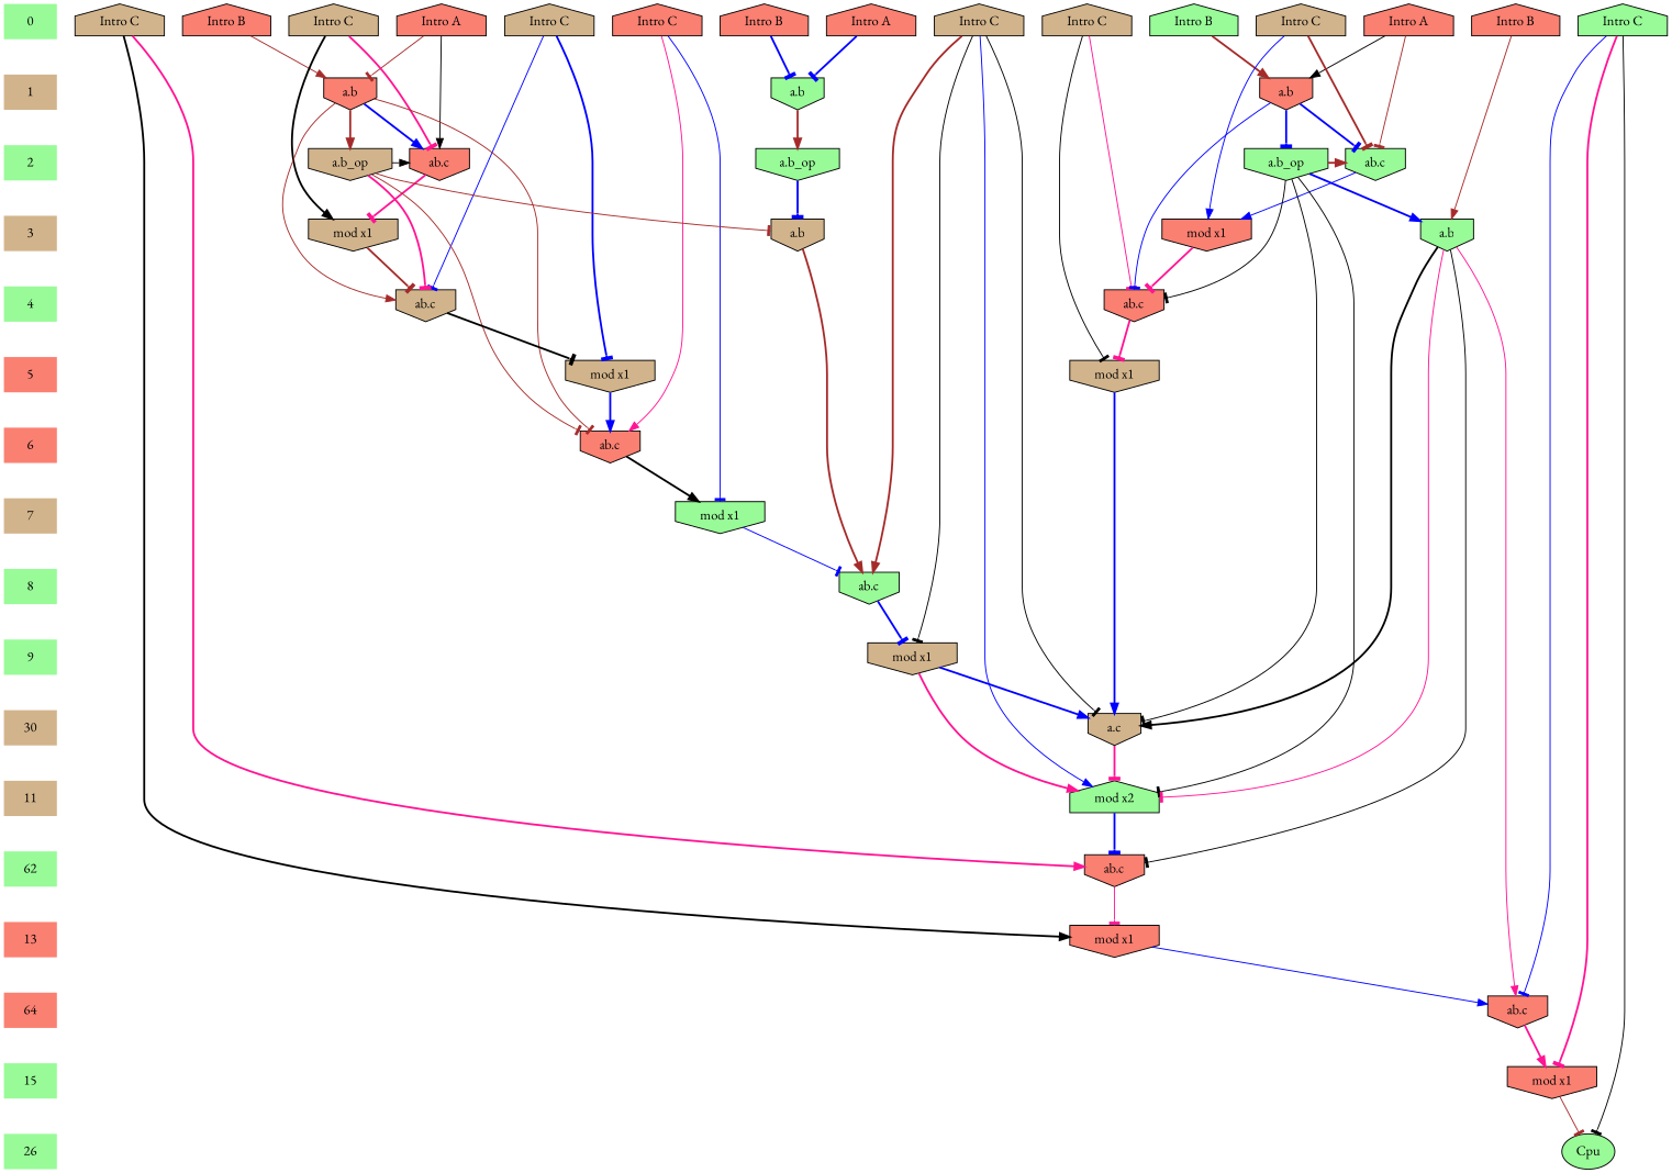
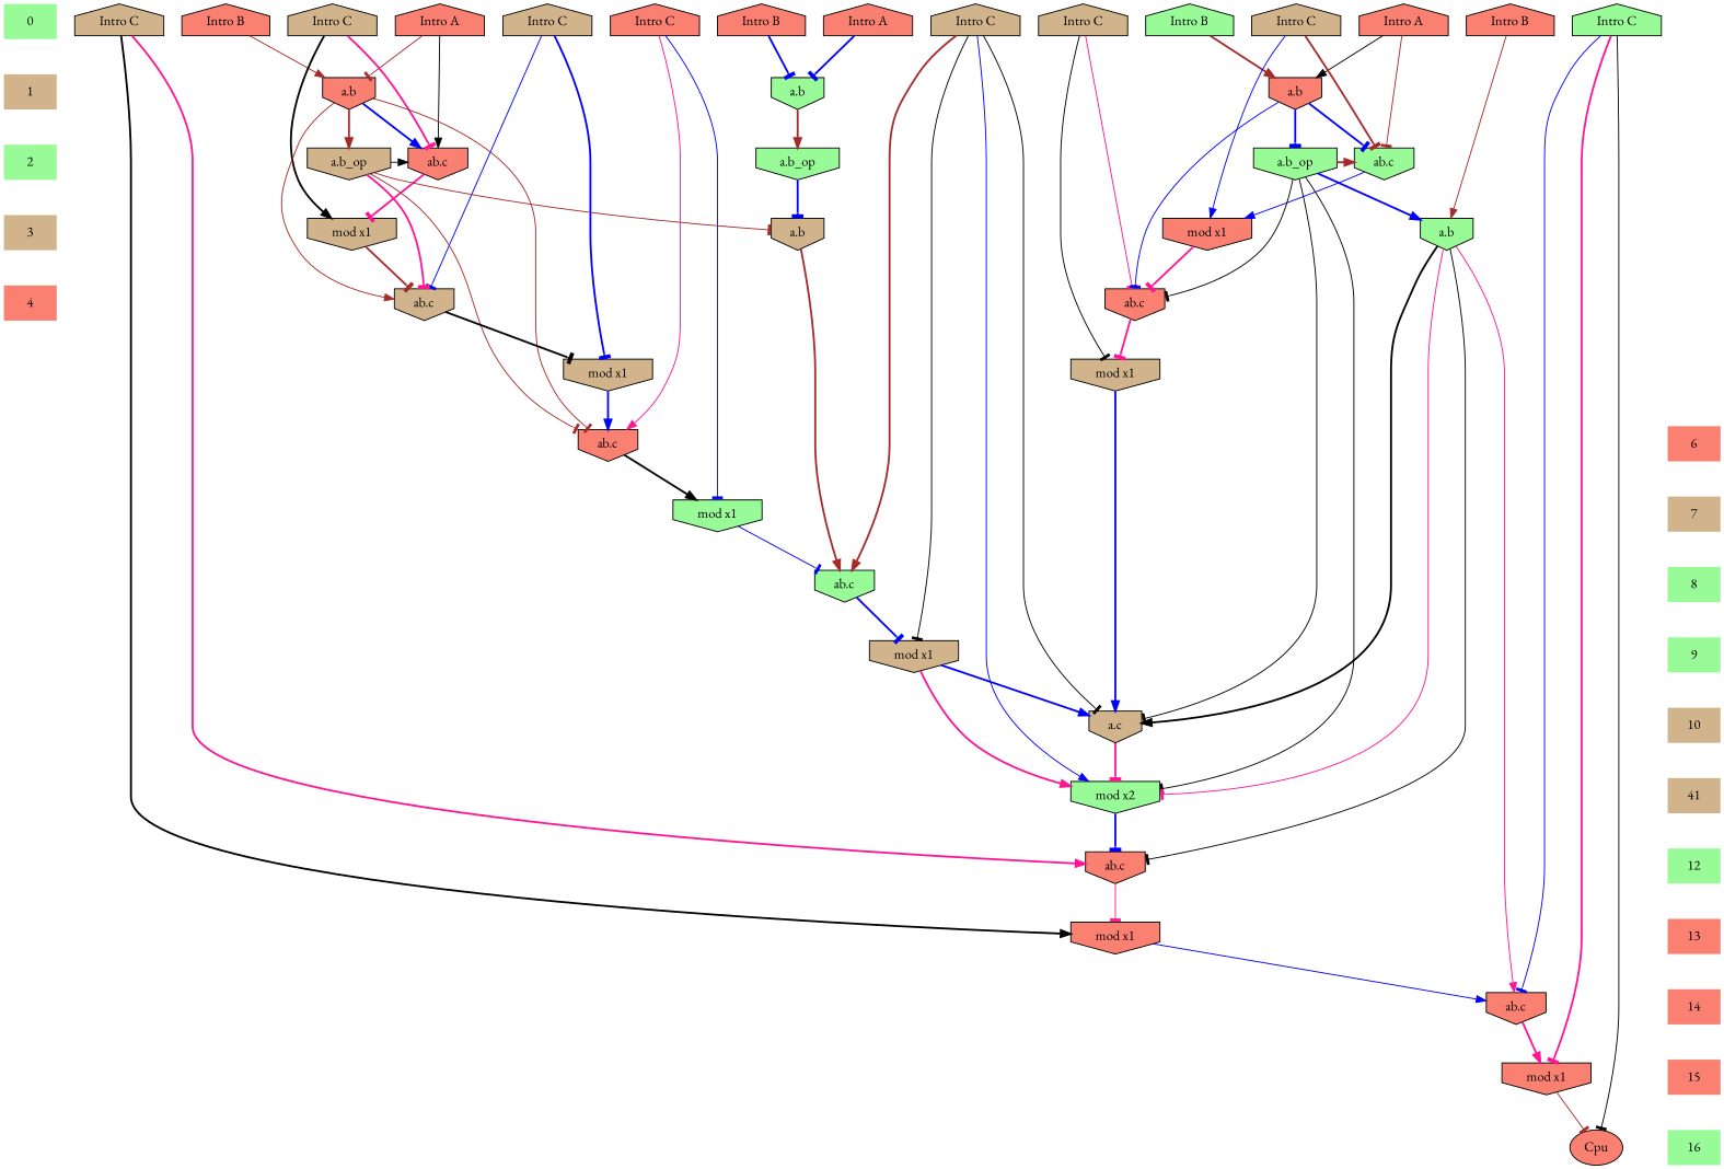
  digraph {
    fontname="EB Garamond"
    ranksep=.5
    node [fillcolor=salmon fontname="EB Garamond" shape=invhouse style=filled]
    edge [fontname="EB Garamond" style=bold arrowhead=tee color=blue]
    0 [fillcolor=palegreen shape=plaintext]
    n2 [fillcolor=palegreen label="Intro B" shape=house]
    n3 [label="Intro B" shape=house]
    n4 [label="Intro A" shape=house]
    n5 [label="Intro A" shape=house]
    n6 [label="Intro B" shape=house]
    n7 [label="Intro A" shape=house]
    n8 [label="Intro B" shape=house]
    n9 [fillcolor=tan label="Intro C" shape=house]
    n10 [fillcolor=palegreen label="Intro C" shape=house]
    n11 [label="Intro C" shape=house]
    n12 [fillcolor=tan label="Intro C" shape=house]
    n13 [fillcolor=tan label="Intro C" shape=house]
    n14 [fillcolor=tan label="Intro C" shape=house]
    n15 [fillcolor=tan label="Intro C" shape=house]
    n16 [fillcolor=tan label="Intro C" shape=house]
    1 [fillcolor=tan shape=plaintext]
    n18 [label="a.b"]
    n19 [fillcolor=palegreen label="a.b"]
    n20 [label="a.b"]
    2 [fillcolor=palegreen shape=plaintext]
    n22 [label="ab.c"]
    n23 [fillcolor=palegreen label="ab.c"]
    n24 [fillcolor=tan label="a.b_op"]
    n25 [fillcolor=palegreen label="a.b_op"]
    n26 [fillcolor=palegreen label="a.b_op"]
    3 [fillcolor=tan shape=plaintext]
    n28 [fillcolor=tan label="mod x1"]
    n29 [label="mod x1"]
    n30 [fillcolor=tan label="a.b"]
    n31 [fillcolor=palegreen label="a.b"]
-   4 [fillcolor=palegreen shape=plaintext]
+   4 [shape=plaintext]
    n33 [fillcolor=tan label="ab.c"]
    n34 [label="ab.c"]
-   5 [shape=plaintext]
    n36 [fillcolor=tan label="mod x1"]
    n37 [fillcolor=tan label="mod x1"]
    6 [shape=plaintext]
    n39 [label="ab.c"]
    7 [fillcolor=tan shape=plaintext]
    n41 [fillcolor=palegreen label="mod x1"]
-   14 [shape=plaintext label=64]
+   14 [shape=plaintext]
    n43 [label="ab.c"]
    8 [fillcolor=palegreen shape=plaintext]
    n45 [fillcolor=palegreen label="ab.c"]
    9 [fillcolor=palegreen shape=plaintext]
    n47 [fillcolor=tan label="mod x1"]
-   10 [fillcolor=tan shape=plaintext label=30]
+   10 [fillcolor=tan shape=plaintext]
    n49 [fillcolor=tan label="a.c"]
-   11 [fillcolor=tan shape=plaintext]
-   n51 [fillcolor=palegreen label="mod x2" shape=house]
-   12 [fillcolor=palegreen shape=plaintext label=62]
+   11 [fillcolor=tan shape=plaintext label=41]
+   n51 [fillcolor=palegreen label="mod x2"]
+   12 [fillcolor=palegreen shape=plaintext]
    n53 [label="ab.c"]
    13 [shape=plaintext]
    n55 [label="mod x1"]
-   15 [fillcolor=palegreen shape=plaintext]
+   15 [shape=plaintext]
    n57 [label="mod x1"]
-   16 [fillcolor=palegreen shape=plaintext label=26]
-   n59 [fillcolor=palegreen label=Cpu shape=""]
+   16 [fillcolor=palegreen shape=plaintext]
+   n59 [label=Cpu shape=""]
    subgraph sub_1 {
      rank=same
      0
      n2
      n3
      n4
      n5
      n6
      n7
      n8
      n9
      n10
      n11
      n12
      n13
      n14
      n15
      n16
    }
    subgraph sub_2 {
      rank=same
      1
      n18
      n19
      n20
    }
    subgraph sub_3 {
      rank=same
      2
      n22
      n23
      n24
      n25
      n26
    }
    subgraph sub_4 {
      rank=same
      3
      n28
      n29
      n30
      n31
    }
    subgraph sub_5 {
      rank=same
      4
      n33
      n34
    }
    subgraph sub_6 {
      rank=same
-     5
      n36
      n37
    }
    subgraph sub_7 {
      rank=same
      6
      n39
    }
    subgraph sub_8 {
      rank=same
      7
      n41
    }
    subgraph sub_9 {
      rank=same
      14
      n43
    }
    subgraph sub_10 {
      rank=same
      8
      n45
    }
    subgraph sub_11 {
      rank=same
      9
      n47
    }
    subgraph sub_12 {
      rank=same
      10
      n49
    }
    subgraph sub_13 {
      rank=same
      11
      n51
    }
    subgraph sub_14 {
      rank=same
      12
      n53
    }
    subgraph sub_15 {
      rank=same
      13
      n55
    }
    subgraph sub_16 {
      rank=same
      15
      n57
    }
    subgraph sub_17 {
      rank=same
      16
      n59
    }
    0 -> 1 [style=invis arrowhead="" color=""]
    n2 -> n20 [arrowhead=normal color=brown]
    n3 -> n18 [arrowhead=normal color=brown style=solid]
    n4 -> n20 [arrowhead=normal color=black style=solid]
    n4 -> n23 [color=brown style=solid]
    n5 -> n19
    n6 -> n19
    n7 -> n18 [color=brown style=solid]
    n7 -> n22 [arrowhead=normal color=black style=solid]
    n8 -> n31 [arrowhead=normal color=brown style=solid]
    n9 -> n33 [style=solid]
    n9 -> n36
    n10 -> n43 [style=solid]
    n10 -> n57 [color=deeppink]
    n10 -> n59 [color=black style=solid]
    n11 -> n39 [arrowhead=normal color=deeppink style=solid]
    n11 -> n41 [style=solid]
    n12 -> n22 [color=deeppink]
    n12 -> n28 [arrowhead=normal color=black]
    n13 -> n53 [arrowhead=normal color=deeppink]
    n13 -> n55 [arrowhead=normal color=black]
    n14 -> n45 [arrowhead=normal color=brown]
    n14 -> n47 [color=black style=solid]
    n14 -> n49 [color=black style=solid]
    n14 -> n51 [arrowhead=normal style=solid]
    n15 -> n34 [color=deeppink style=solid]
    n15 -> n37 [color=black style=solid]
    n16 -> n23 [color=brown]
    n16 -> n29 [arrowhead=normal style=solid]
    1 -> 2 [style=invis arrowhead="" color=""]
    n18 -> n22 [arrowhead=normal]
    n18 -> n24 [arrowhead=normal color=brown]
    n18 -> n33 [arrowhead=normal color=brown style=solid]
    n18 -> n39 [color=brown style=solid]
    n19 -> n25 [arrowhead=normal color=brown]
    n20 -> n23
    n20 -> n26
    n20 -> n34 [style=solid]
    2 -> 3 [style=invis arrowhead="" color=""]
    n22 -> n28 [color=deeppink]
    n23 -> n29 [arrowhead=normal style=solid]
    n24 -> n22 [arrowhead=normal color=black style=solid]
    n24 -> n30 [color=brown style=solid]
    n24 -> n33 [color=deeppink]
    n24 -> n39 [color=brown style=solid]
    n25 -> n30
    n26 -> n23 [arrowhead=normal color=brown]
    n26 -> n31 [arrowhead=normal]
    n26 -> n34 [color=black style=solid]
    n26 -> n49 [color=black style=solid]
    n26 -> n51 [color=black style=solid]
    3 -> 4 [style=invis arrowhead="" color=""]
    n28 -> n33 [color=brown]
    n29 -> n34 [color=deeppink]
    n30 -> n45 [arrowhead=normal color=brown]
    n31 -> n43 [arrowhead=normal color=deeppink style=solid]
    n31 -> n49 [arrowhead=normal color=black]
    n31 -> n51 [color=deeppink style=solid]
    n31 -> n53 [color=black style=solid]
-   4 -> 5 [style=invis arrowhead="" color=""]
    n33 -> n36 [color=black]
    n34 -> n37 [color=deeppink]
-   5 -> 6 [style=invis arrowhead="" color=""]
    n36 -> n39 [arrowhead=normal]
    n37 -> n49 [arrowhead=normal]
    6 -> 7 [style=invis arrowhead="" color=""]
    n39 -> n41 [arrowhead=normal color=black]
    7 -> 8 [style=invis arrowhead="" color=""]
    n41 -> n45 [style=solid]
    14 -> 15 [style=invis arrowhead="" color=""]
    n43 -> n57 [arrowhead=normal color=deeppink]
    8 -> 9 [style=invis arrowhead="" color=""]
    n45 -> n47
    9 -> 10 [style=invis arrowhead="" color=""]
    n47 -> n49 [arrowhead=normal]
    n47 -> n51 [arrowhead=normal color=deeppink]
    10 -> 11 [style=invis arrowhead="" color=""]
    n49 -> n51 [color=deeppink]
    11 -> 12 [style=invis arrowhead="" color=""]
    n51 -> n53
    12 -> 13 [style=invis arrowhead="" color=""]
    n53 -> n55 [color=deeppink style=solid]
    13 -> 14 [style=invis arrowhead="" color=""]
    n55 -> n43 [arrowhead=normal style=solid]
    15 -> 16 [style=invis arrowhead="" color=""]
    n57 -> n59 [color=brown style=solid]
  }
